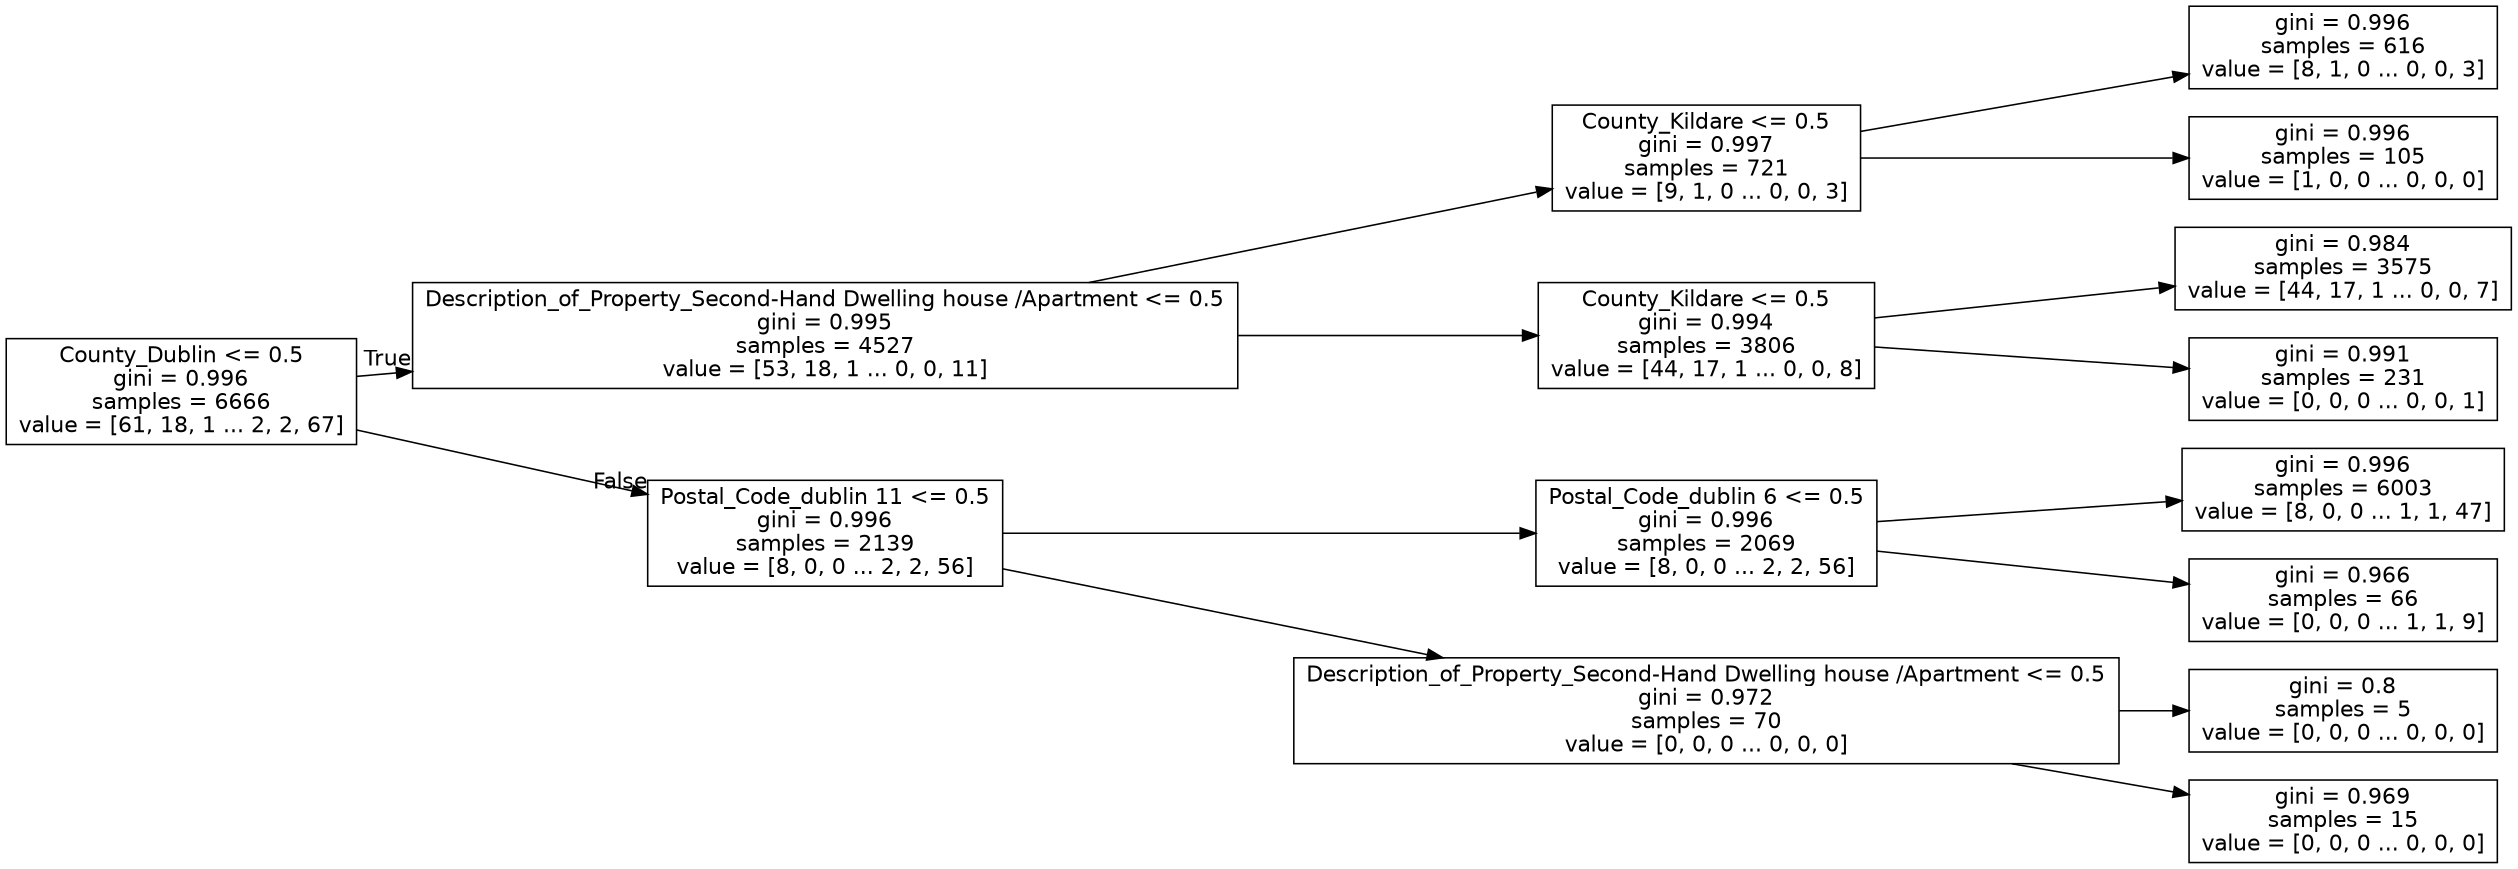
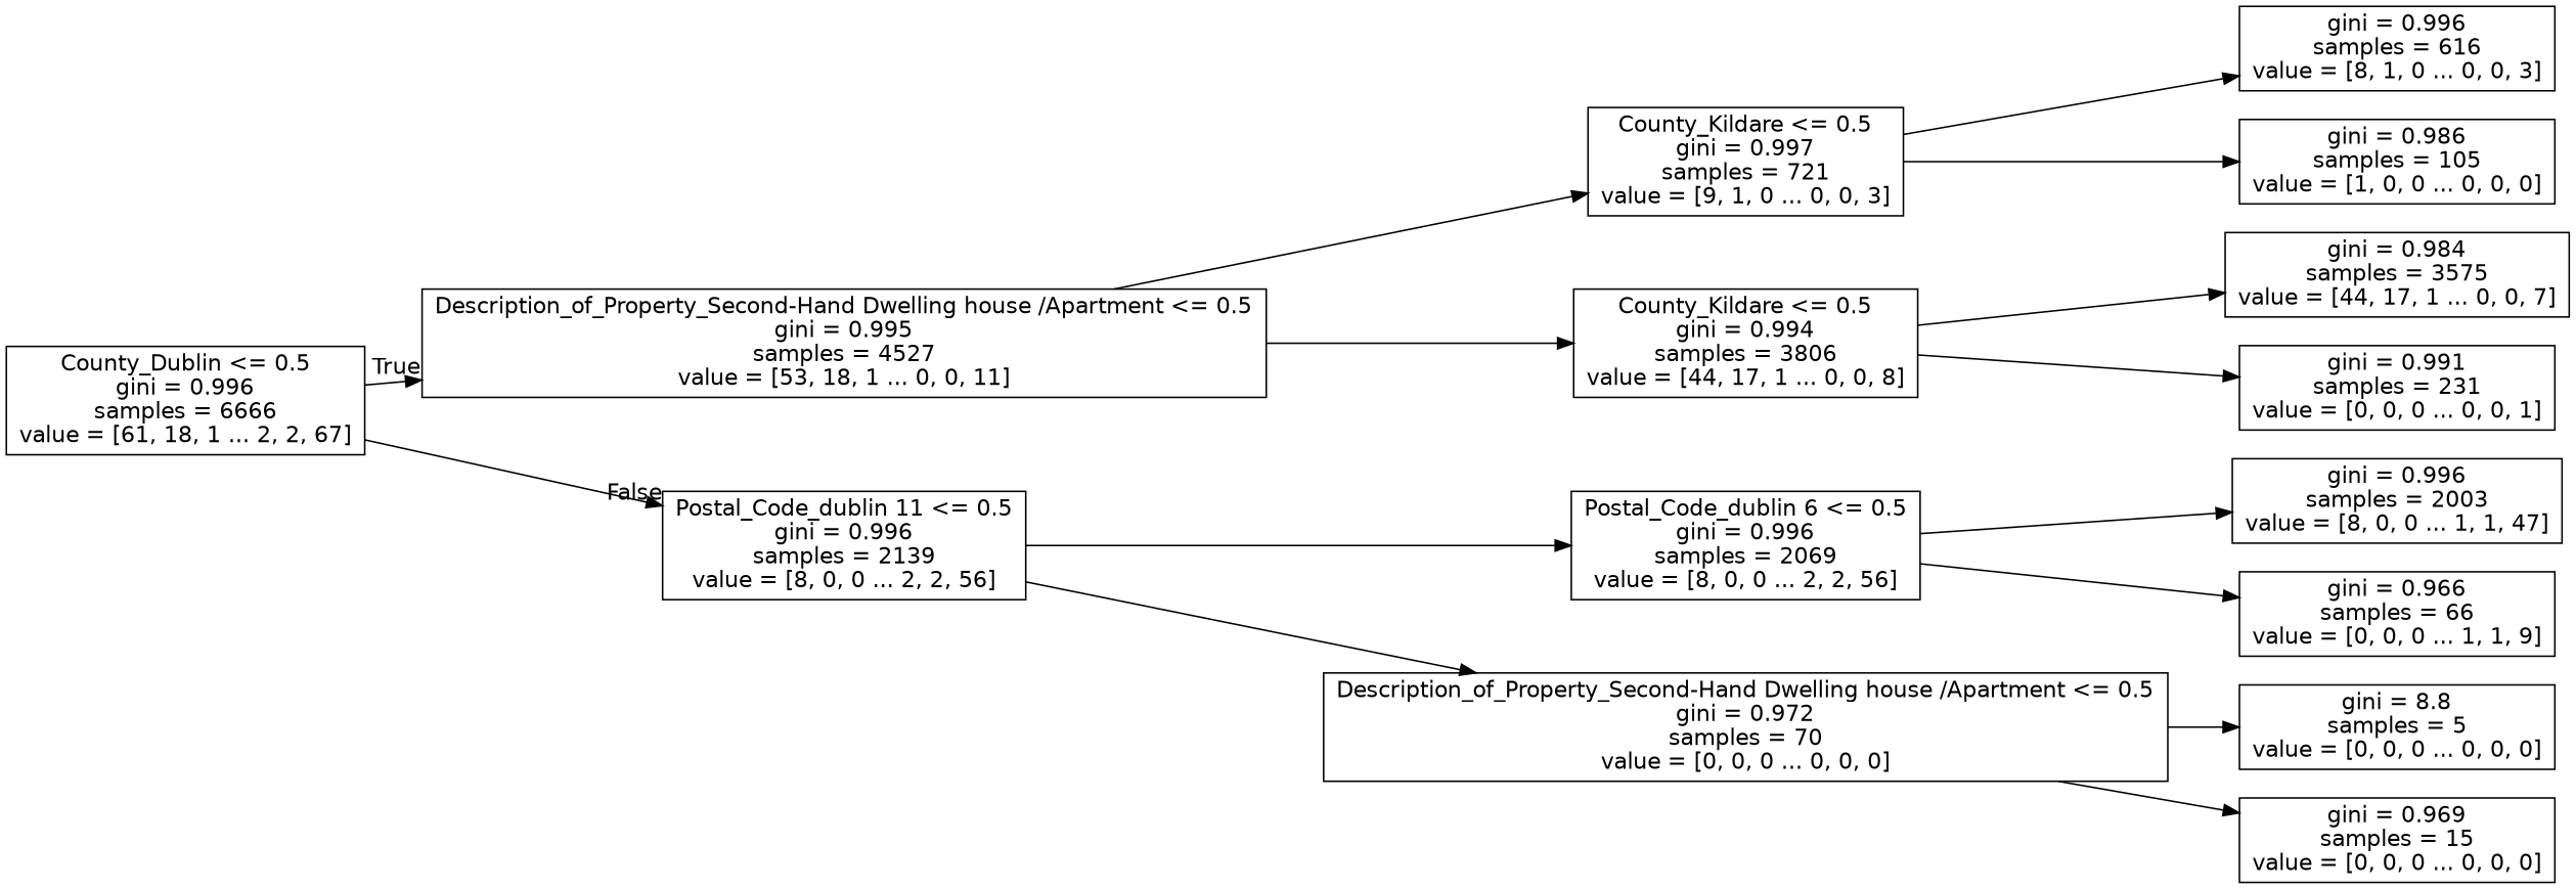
  digraph {
    rankdir=LR
    node [fontname=helvetica shape=box]
    edge [fontname=helvetica]
    n1 [label="County_Dublin <= 0.5\ngini = 0.996\nsamples = 6666\nvalue = [61, 18, 1 ... 2, 2, 67]"]
    n2 [label="Description_of_Property_Second-Hand Dwelling house /Apartment <= 0.5\ngini = 0.995\nsamples = 4527\nvalue = [53, 18, 1 ... 0, 0, 11]"]
    n3 [label="Postal_Code_dublin 11 <= 0.5\ngini = 0.996\nsamples = 2139\nvalue = [8, 0, 0 ... 2, 2, 56]"]
    n4 [label="County_Kildare <= 0.5\ngini = 0.997\nsamples = 721\nvalue = [9, 1, 0 ... 0, 0, 3]"]
    n5 [label="County_Kildare <= 0.5\ngini = 0.994\nsamples = 3806\nvalue = [44, 17, 1 ... 0, 0, 8]"]
    n6 [label="Postal_Code_dublin 6 <= 0.5\ngini = 0.996\nsamples = 2069\nvalue = [8, 0, 0 ... 2, 2, 56]"]
    n7 [label="Description_of_Property_Second-Hand Dwelling house /Apartment <= 0.5\ngini = 0.972\nsamples = 70\nvalue = [0, 0, 0 ... 0, 0, 0]"]
    n8 [label="gini = 0.996\nsamples = 616\nvalue = [8, 1, 0 ... 0, 0, 3]"]
-   n9 [label="gini = 0.996\nsamples = 105\nvalue = [1, 0, 0 ... 0, 0, 0]"]
+   n9 [label="gini = 0.986\nsamples = 105\nvalue = [1, 0, 0 ... 0, 0, 0]"]
    n10 [label="gini = 0.984\nsamples = 3575\nvalue = [44, 17, 1 ... 0, 0, 7]"]
    n11 [label="gini = 0.991\nsamples = 231\nvalue = [0, 0, 0 ... 0, 0, 1]"]
-   n12 [label="gini = 0.996\nsamples = 6003\nvalue = [8, 0, 0 ... 1, 1, 47]"]
+   n12 [label="gini = 0.996\nsamples = 2003\nvalue = [8, 0, 0 ... 1, 1, 47]"]
    n13 [label="gini = 0.966\nsamples = 66\nvalue = [0, 0, 0 ... 1, 1, 9]"]
-   n14 [label="gini = 0.8\nsamples = 5\nvalue = [0, 0, 0 ... 0, 0, 0]"]
+   n14 [label="gini = 8.8\nsamples = 5\nvalue = [0, 0, 0 ... 0, 0, 0]"]
    n15 [label="gini = 0.969\nsamples = 15\nvalue = [0, 0, 0 ... 0, 0, 0]"]
    n1 -> n2 [headlabel=True labelangle=45 labeldistance=2.5]
    n1 -> n3 [headlabel=False labelangle=-45 labeldistance=2.5]
    n2 -> n4
    n2 -> n5
    n3 -> n6
    n3 -> n7
    n4 -> n8
    n4 -> n9
    n5 -> n10
    n5 -> n11
    n6 -> n12
    n6 -> n13
    n7 -> n14
    n7 -> n15
  }
